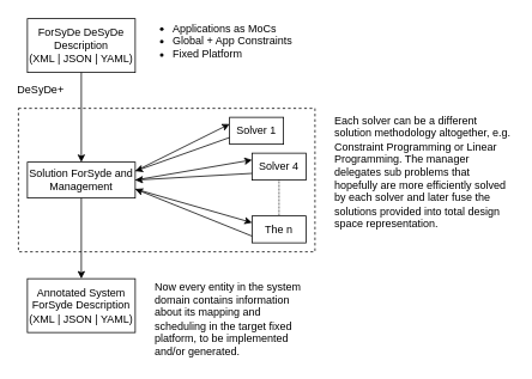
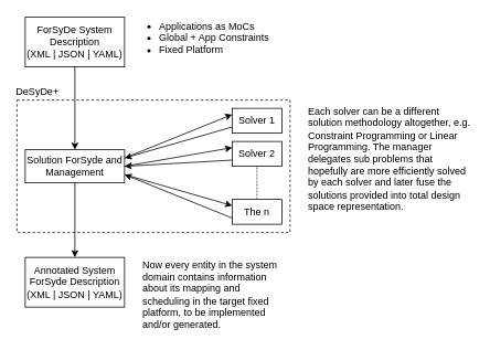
  <mxCell id="0" />
  <mxCell id="1" parent="0" />
  <mxCell id="2" value="" style="group" vertex="1" connectable="0" parent="1"><mxGeometry x="30" y="20" width="300" height="60" as="geometry" /></mxCell>
- <mxCell id="3" value="&lt;div&gt;ForSyDe DeSyDe Description &lt;br&gt;&lt;/div&gt;&lt;div&gt;(XML | JSON | YAML)&lt;/div&gt;" style="rounded=0;whiteSpace=wrap;html=1;" vertex="1" parent="2"><mxGeometry width="120" height="60" as="geometry" /></mxCell>
+ <mxCell id="3" value="&lt;div&gt;ForSyDe System Description &lt;br&gt;&lt;/div&gt;&lt;div&gt;(XML | JSON | YAML)&lt;/div&gt;" style="rounded=0;whiteSpace=wrap;html=1;" vertex="1" parent="2"><mxGeometry width="120" height="60" as="geometry" /></mxCell>
  <mxCell id="4" value="&lt;div align=&quot;left&quot;&gt;&lt;ul&gt;&lt;li&gt;Applications as MoCs&lt;/li&gt;&lt;li&gt;Global + App Constraints&lt;/li&gt;&lt;li&gt;Fixed Platform&lt;br&gt;&lt;/li&gt;&lt;/ul&gt;&lt;/div&gt;" style="text;html=1;strokeColor=none;fillColor=none;align=left;verticalAlign=middle;whiteSpace=wrap;rounded=0;" vertex="1" parent="2"><mxGeometry x="120" width="180" height="50" as="geometry" /></mxCell>
  <mxCell id="5" value="" style="rounded=0;whiteSpace=wrap;html=1;fillColor=none;dashed=1;" vertex="1" parent="1"><mxGeometry x="20" y="120" width="330" height="160" as="geometry" /></mxCell>
  <mxCell id="6" value="" style="edgeStyle=none;rounded=0;orthogonalLoop=1;jettySize=auto;html=1;exitX=1;exitY=0.25;exitDx=0;exitDy=0;entryX=0;entryY=0.25;entryDx=0;entryDy=0;endArrow=classic;endFill=1;strokeColor=#000000;" edge="1" parent="1" source="10" target="12"><mxGeometry x="-0.231" y="27" relative="1" as="geometry"><mxPoint as="offset" /></mxGeometry></mxCell>
  <mxCell id="7" style="edgeStyle=none;rounded=0;orthogonalLoop=1;jettySize=auto;html=1;exitX=1;exitY=0.5;exitDx=0;exitDy=0;entryX=0;entryY=0.25;entryDx=0;entryDy=0;endArrow=classic;endFill=1;strokeColor=#000000;" edge="1" parent="1" source="10" target="15"><mxGeometry relative="1" as="geometry" /></mxCell>
  <mxCell id="8" style="edgeStyle=none;rounded=0;orthogonalLoop=1;jettySize=auto;html=1;exitX=1;exitY=0.75;exitDx=0;exitDy=0;entryX=0;entryY=0.25;entryDx=0;entryDy=0;endArrow=classic;endFill=1;strokeColor=#000000;" edge="1" parent="1" source="10" target="17"><mxGeometry relative="1" as="geometry" /></mxCell>
  <mxCell id="9" style="edgeStyle=orthogonalEdgeStyle;rounded=0;orthogonalLoop=1;jettySize=auto;html=1;exitX=0.5;exitY=1;exitDx=0;exitDy=0;entryX=0.5;entryY=0;entryDx=0;entryDy=0;endArrow=classic;endFill=1;strokeColor=#000000;" edge="1" parent="1" source="10" target="21"><mxGeometry relative="1" as="geometry" /></mxCell>
  <mxCell id="10" value="Solution ForSyde and Management" style="rounded=0;whiteSpace=wrap;html=1;fillColor=none;" vertex="1" parent="1"><mxGeometry x="30" y="180" width="120" height="40" as="geometry" /></mxCell>
  <mxCell id="11" value="" style="edgeStyle=none;rounded=0;orthogonalLoop=1;jettySize=auto;html=1;exitX=0;exitY=0.75;exitDx=0;exitDy=0;endArrow=classic;endFill=1;strokeColor=#000000;" edge="1" parent="1" source="12"><mxGeometry x="0.006" y="19" relative="1" as="geometry"><mxPoint x="150" y="190" as="targetPoint" /><mxPoint as="offset" /></mxGeometry></mxCell>
- <mxCell id="12" value="Solver 1" style="rounded=0;whiteSpace=wrap;html=1;fillColor=none;" vertex="1" parent="1"><mxGeometry x="255" y="130" width="60" height="30" as="geometry" /></mxCell>
+ <mxCell id="12" value="Solver 1" style="rounded=0;whiteSpace=wrap;html=1;fillColor=none;" vertex="1" parent="1"><mxGeometry x="280" y="130" width="60" height="30" as="geometry" /></mxCell>
  <mxCell id="13" style="edgeStyle=orthogonalEdgeStyle;rounded=0;orthogonalLoop=1;jettySize=auto;html=1;exitX=0.5;exitY=1;exitDx=0;exitDy=0;entryX=0.5;entryY=0;entryDx=0;entryDy=0;strokeColor=#000000;dashed=1;dashPattern=1 1;endArrow=none;endFill=0;" edge="1" parent="1" source="15" target="17"><mxGeometry relative="1" as="geometry" /></mxCell>
  <mxCell id="14" style="edgeStyle=none;rounded=0;orthogonalLoop=1;jettySize=auto;html=1;exitX=0;exitY=0.75;exitDx=0;exitDy=0;endArrow=classic;endFill=1;strokeColor=#000000;" edge="1" parent="1" source="15"><mxGeometry relative="1" as="geometry"><mxPoint x="150" y="200" as="targetPoint" /></mxGeometry></mxCell>
- <mxCell id="15" value="Solver 4" style="rounded=0;whiteSpace=wrap;html=1;fillColor=none;" vertex="1" parent="1"><mxGeometry x="280" y="170" width="60" height="30" as="geometry" /></mxCell>
+ <mxCell id="15" value="Solver 2" style="rounded=0;whiteSpace=wrap;html=1;fillColor=none;" vertex="1" parent="1"><mxGeometry x="280" y="170" width="60" height="30" as="geometry" /></mxCell>
  <mxCell id="16" style="edgeStyle=none;rounded=0;orthogonalLoop=1;jettySize=auto;html=1;exitX=0;exitY=0.75;exitDx=0;exitDy=0;endArrow=classic;endFill=1;strokeColor=#000000;" edge="1" parent="1" source="17"><mxGeometry relative="1" as="geometry"><mxPoint x="150" y="210" as="targetPoint" /></mxGeometry></mxCell>
  <mxCell id="17" value="The n" style="rounded=0;whiteSpace=wrap;html=1;fillColor=none;" vertex="1" parent="1"><mxGeometry x="280" y="240" width="60" height="30" as="geometry" /></mxCell>
  <mxCell id="18" value="&lt;div&gt;Each solver can be a different solution methodology altogether, e.g. Constraint Programming or Linear Programming. The manager delegates sub problems that hopefully are more efficiently solved by each solver and later fuse the solutions provided into total design space representation.&lt;br&gt;&lt;/div&gt;" style="text;html=1;strokeColor=none;fillColor=none;align=left;verticalAlign=top;whiteSpace=wrap;rounded=0;" vertex="1" parent="1"><mxGeometry x="370" y="120" width="200" height="160" as="geometry" /></mxCell>
  <mxCell id="19" style="edgeStyle=orthogonalEdgeStyle;rounded=0;orthogonalLoop=1;jettySize=auto;html=1;exitX=0.5;exitY=1;exitDx=0;exitDy=0;entryX=0.5;entryY=0;entryDx=0;entryDy=0;endArrow=classic;endFill=1;strokeColor=#000000;" edge="1" parent="1" source="3" target="10"><mxGeometry relative="1" as="geometry" /></mxCell>
  <mxCell id="20" value="" style="group" vertex="1" connectable="0" parent="1"><mxGeometry x="30" y="310" width="320" height="90" as="geometry" /></mxCell>
  <mxCell id="21" value="&lt;div align=&quot;center&quot;&gt;Annotated System ForSyde Description&lt;br&gt;&lt;/div&gt;&lt;div&gt;&lt;div&gt;(XML | JSON | YAML)&lt;/div&gt;&lt;/div&gt;" style="rounded=0;whiteSpace=wrap;html=1;fillColor=none;align=center;" vertex="1" parent="20"><mxGeometry width="120" height="60" as="geometry" /></mxCell>
  <mxCell id="22" value="Now every entity in the system domain contains information about its mapping and scheduling in the target fixed platform, to be implemented and/or generated." style="text;html=1;strokeColor=none;fillColor=none;align=left;verticalAlign=middle;whiteSpace=wrap;rounded=0;" vertex="1" parent="20"><mxGeometry x="140" width="180" height="90" as="geometry" /></mxCell>
- <mxCell id="23" value="DeSyDe+" style="text;html=1;strokeColor=none;fillColor=none;align=center;verticalAlign=middle;whiteSpace=wrap;rounded=0;" vertex="1" parent="1"><mxGeometry x="20" y="90" width="50" height="20" as="geometry" /></mxCell>
+ <mxCell id="23" value="DeSyDe+" style="text;html=1;strokeColor=none;fillColor=none;align=center;verticalAlign=middle;whiteSpace=wrap;rounded=0;" vertex="1" parent="1"><mxGeometry x="20" y="100" width="50" height="20" as="geometry" /></mxCell>
